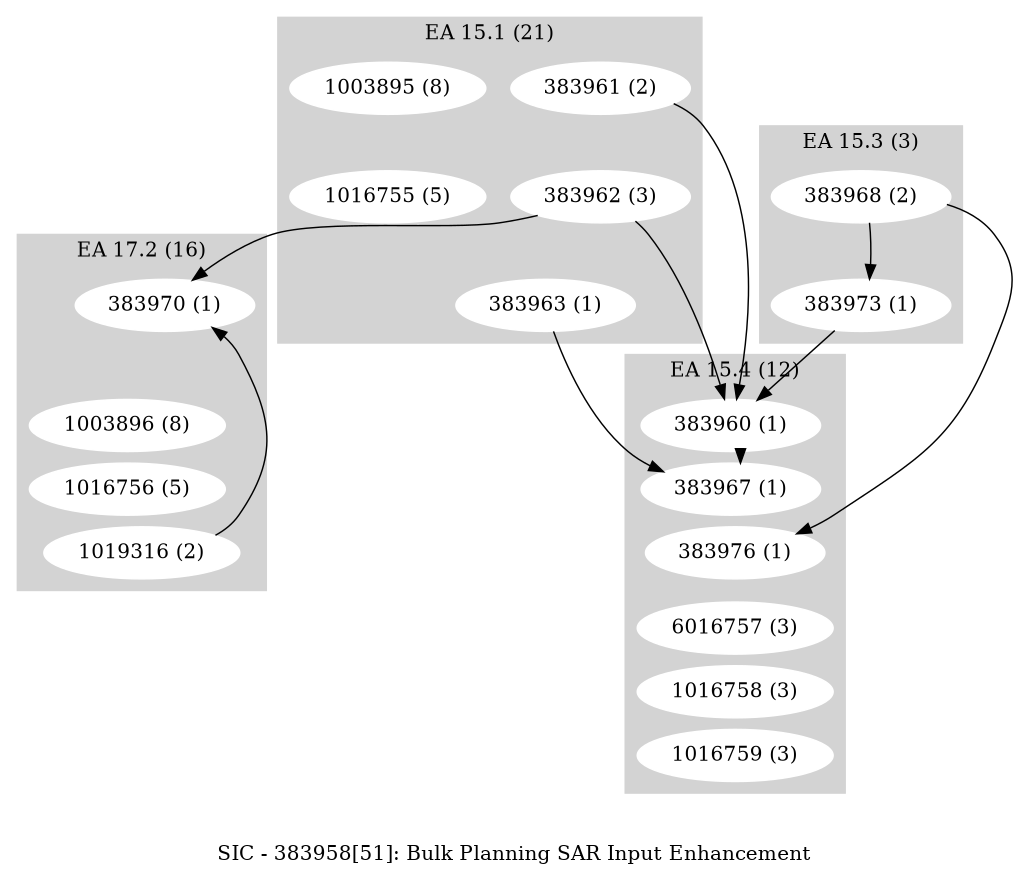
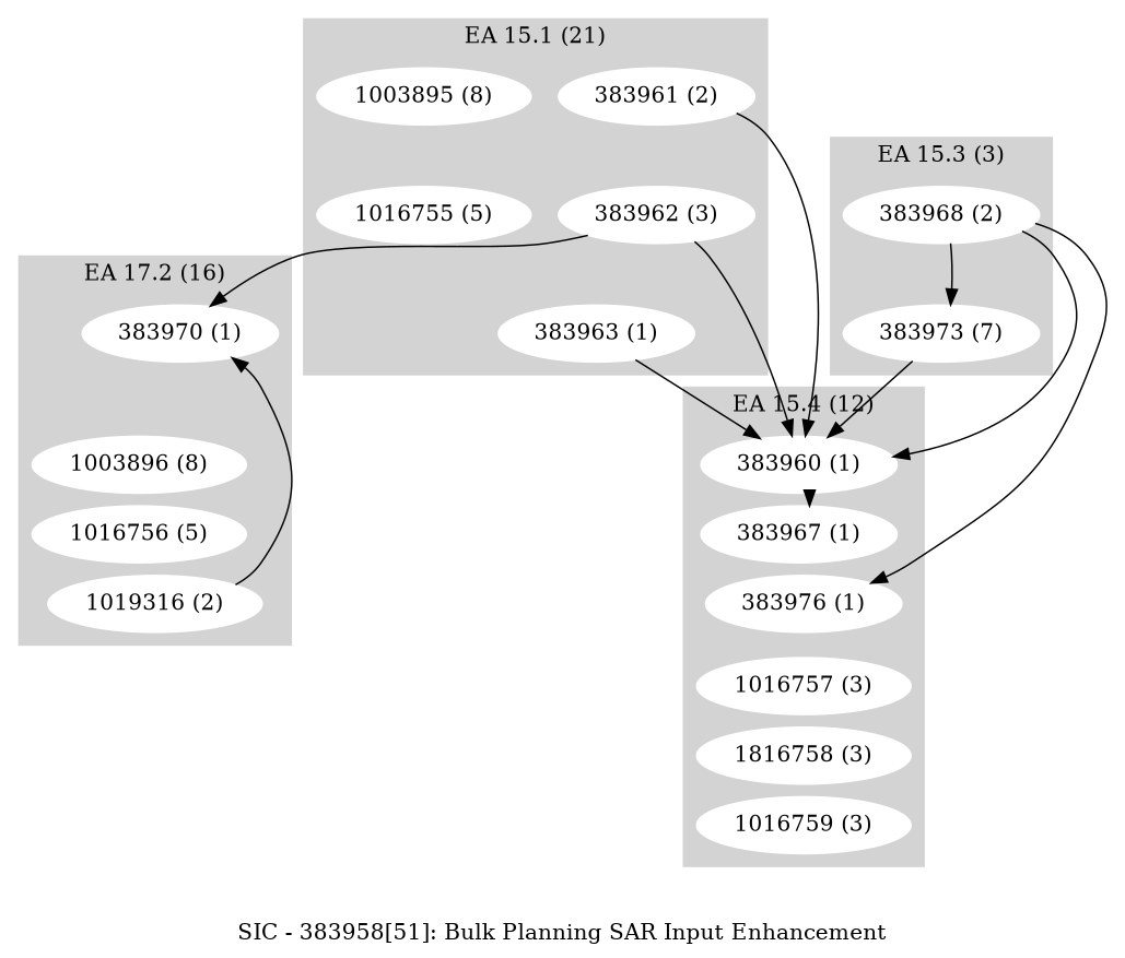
  digraph {
    label="SIC - 383958[51]: Bulk Planning SAR Input Enhancement"
    ranksep=.1
    node [color=white style=filled]
    edge [style=invis]
    "383961 (2)"
    "383962 (3)"
    "383963 (1)"
    "1003895 (8)"
    "1016755 (5)"
    "383970 (1)"
    "1003896 (8)"
    "1016756 (5)"
    "1019316 (2)"
    "383968 (2)"
-   "383973 (1)"
+   "383973 (1)" [label="383973 (7)"]
    "383960 (1)"
    "383967 (1)"
    "383976 (1)"
-   "1016757 (3)" [label="6016757 (3)"]
-   "1016758 (3)"
+   "1016757 (3)"
+   "1016758 (3)" [label="1816758 (3)"]
    "1016759 (3)"
    subgraph cluster_1 {
      color=lightgrey
      label="EA 15.1 (21)"
      style=filled
      "383961 (2)"
      "383962 (3)"
      "383963 (1)"
      "1003895 (8)"
      "1016755 (5)"
    }
    subgraph cluster_2 {
      color=lightgrey
      label="EA 17.2 (16)"
      style=filled
      "383970 (1)"
      "1003896 (8)"
      "1016756 (5)"
      "1019316 (2)"
    }
    subgraph cluster_3 {
      color=lightgrey
      label="EA 15.3 (3)"
      style=filled
      "383968 (2)"
      "383973 (1)"
    }
    subgraph cluster_4 {
      color=lightgrey
      label="EA 15.4 (12)"
      style=filled
      "383960 (1)"
      "383967 (1)"
      "383976 (1)"
      "1016757 (3)"
      "1016758 (3)"
      "1016759 (3)"
    }
    "383961 (2)" -> "383962 (3)"
    "383961 (2)" -> "383960 (1)" [style=""]
    "383962 (3)" -> "383963 (1)"
    "383962 (3)" -> "383970 (1)" [style=""]
    "383962 (3)" -> "383960 (1)" [style=""]
-   "383963 (1)" -> "383967 (1)" [style=""]
+   "383963 (1)" -> "383960 (1)" [style=""]
    "1003895 (8)" -> "1016755 (5)"
    "383970 (1)" -> "1003896 (8)"
    "1003896 (8)" -> "1016756 (5)"
    "1016756 (5)" -> "1019316 (2)"
    "1019316 (2)" -> "383970 (1)" [style=""]
    "383968 (2)" -> "383973 (1)"
    "383968 (2)" -> "383973 (1)" [style=""]
+   "383968 (2)" -> "383960 (1)" [style=""]
    "383968 (2)" -> "383976 (1)" [style=""]
    "383973 (1)" -> "383960 (1)" [style=""]
    "383960 (1)" -> "383967 (1)"
    "383960 (1)" -> "383967 (1)" [style=""]
    "383967 (1)" -> "383976 (1)"
    "383976 (1)" -> "1016757 (3)"
    "1016757 (3)" -> "1016758 (3)"
    "1016758 (3)" -> "1016759 (3)"
  }
